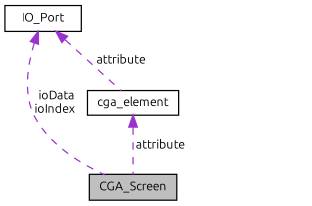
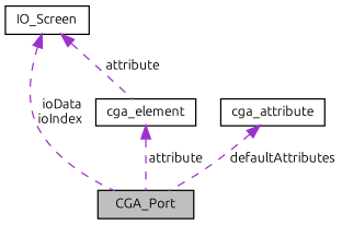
  digraph {
    fontname=Ubuntu
    node [color=black fontname=Ubuntu fontsize=10 shape=record]
    edge [color=darkorchid3 dir=back fontname=Ubuntu fontsize=10 labelfontname=Helvetica labelfontsize=10 style=dashed]
-   n1 [fillcolor=grey75 fontcolor=black height=0.2 label=CGA_Screen style=filled width=0.4]
-   n2 [height=0.2 label=IO_Port width=0.4]
+   n1 [fillcolor=grey75 fontcolor=black height=0.2 label=CGA_Port style=filled width=0.4]
+   n2 [height=0.2 label=IO_Screen width=0.4]
    n3 [height=0.2 label=cga_element width=0.4]
+   n4 [height=0.2 label=cga_attribute width=0.4]
    n2 -> n1 [label=" ioData\nioIndex"]
    n2 -> n3 [label=" attribute"]
    n3 -> n1 [label=" attribute"]
+   n4 -> n1 [label=" defaultAttributes"]
  }
